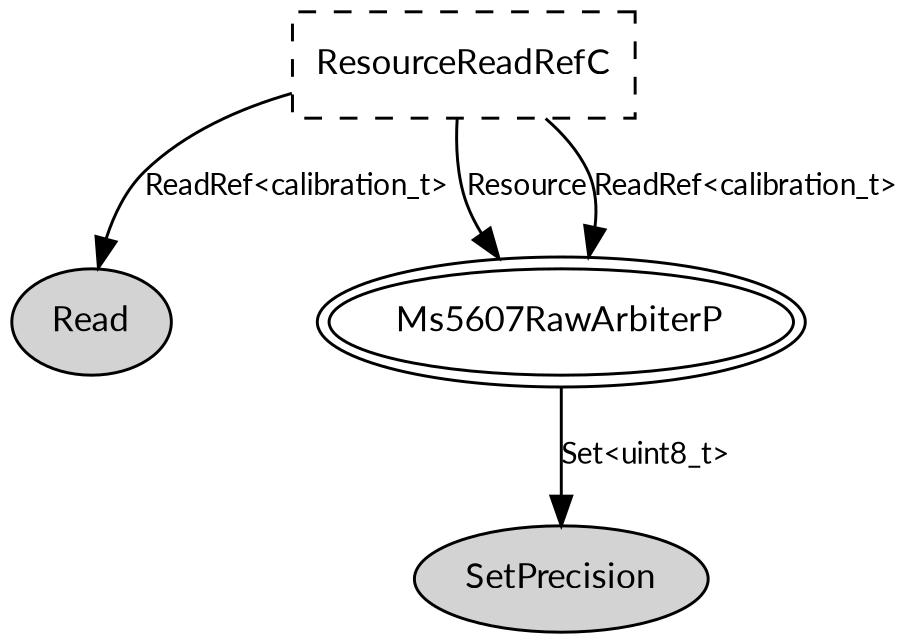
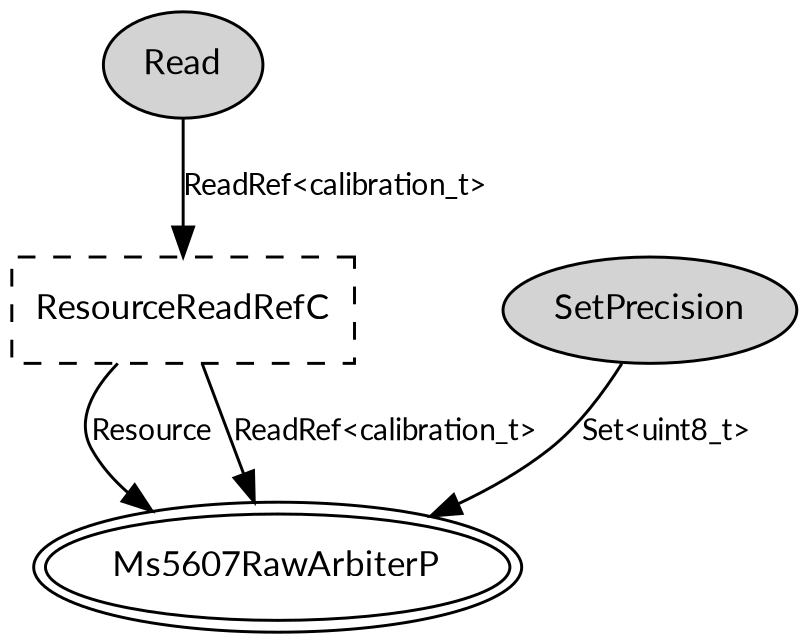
  digraph {
    fontname=Lato
    node [fontname=Lato fontsize=12 shape=ellipse style=filled]
    edge [fontname=Lato fontsize=10]
    n1 [label=Read]
    n2 [label=ResourceReadRefC shape=box style=dashed]
    Ms5607RawArbiterP [peripheries=2 style=""]
    n4 [label=SetPrecision]
-   n2 -> n1 [label="ReadRef<calibration_t>"]
+   n1 -> n2 [label="ReadRef<calibration_t>"]
    n2 -> Ms5607RawArbiterP [label=Resource]
    n2 -> Ms5607RawArbiterP [label="ReadRef<calibration_t>"]
-   Ms5607RawArbiterP -> n4 [label="Set<uint8_t>"]
+   n4 -> Ms5607RawArbiterP [label="Set<uint8_t>"]
  }
